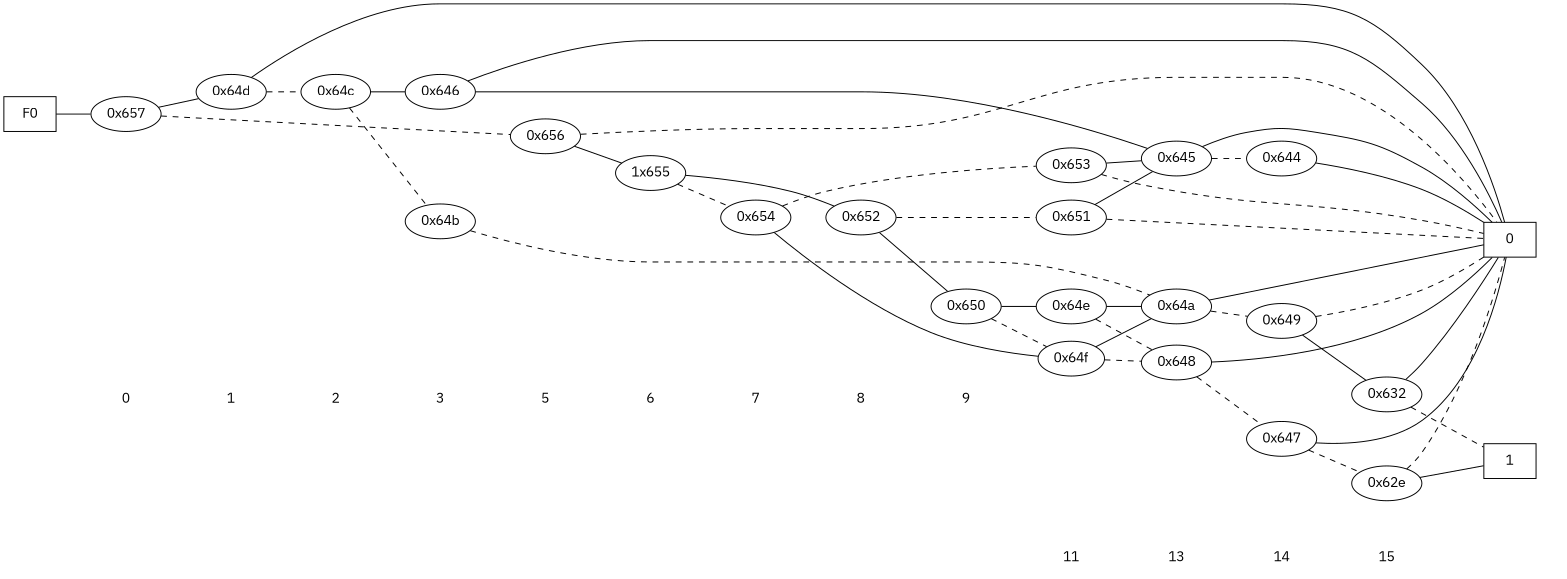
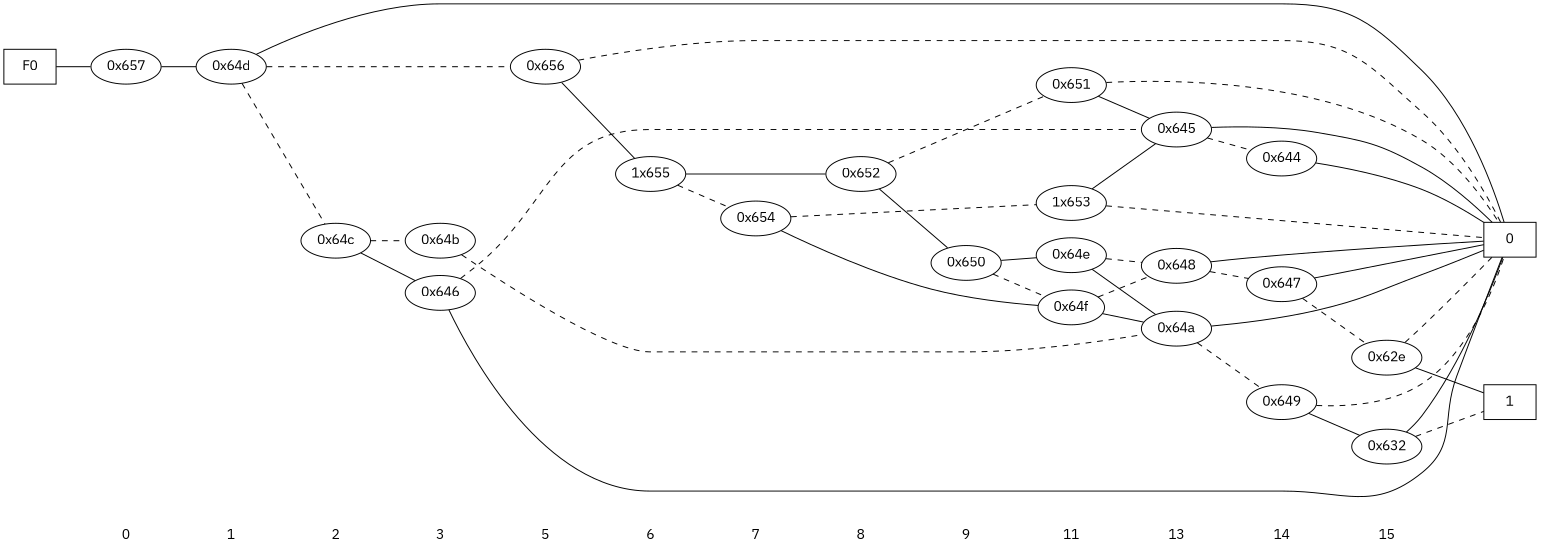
  digraph {
    fontname="IBM Plex Sans"
    rankdir=LR
    node [fontname="IBM Plex Sans"]
    edge [dir=none fontname="IBM Plex Sans"]
    "CONST NODES" [shape=plaintext style=invis]
    " 0 " [shape=plaintext]
    " 1 " [shape=plaintext]
    " 2 " [shape=plaintext]
    " 3 " [shape=plaintext]
    " 5 " [shape=plaintext]
    " 6 " [shape=plaintext]
    " 7 " [shape=plaintext]
    " 8 " [shape=plaintext]
    " 9 " [shape=plaintext]
    " 11 " [shape=plaintext]
    " 13 " [shape=plaintext]
    " 14 " [shape=plaintext]
    " 15 " [shape=plaintext]
    F0 [shape=box]
    "0x657"
    "0x64d"
    "0x64c"
    "0x64b"
    "0x646"
    "0x656"
    n22 [label="1x655"]
    "0x654"
    "0x652"
    "0x650"
    "0x64f"
-   "0x653"
+   "0x653" [label="1x653"]
    "0x64e"
    "0x651"
    "0x645"
    "0x648"
    "0x64a"
    "0x644"
    "0x649"
    "0x647"
    "0x632"
    "0x62e"
    n38 [label=0 shape=box]
    n39 [label=1 shape=box]
    subgraph sub_1 {
      "CONST NODES"
      " 0 "
      " 1 "
      " 2 "
      " 3 "
      " 5 "
      " 6 "
      " 7 "
      " 8 "
      " 9 "
      " 11 "
      " 13 "
      " 14 "
      " 15 "
    }
    subgraph sub_2 {
      rank=same
      F0
    }
    subgraph sub_3 {
      rank=same
      " 0 "
      "0x657"
    }
    subgraph sub_4 {
      rank=same
      " 1 "
      "0x64d"
    }
    subgraph sub_5 {
      rank=same
      " 2 "
      "0x64c"
    }
    subgraph sub_6 {
      rank=same
      " 3 "
      "0x64b"
      "0x646"
    }
    subgraph sub_7 {
      rank=same
      " 5 "
      "0x656"
    }
    subgraph sub_8 {
      rank=same
      " 6 "
      n22
    }
    subgraph sub_9 {
      rank=same
      " 7 "
      "0x654"
    }
    subgraph sub_10 {
      rank=same
      " 8 "
      "0x652"
    }
    subgraph sub_11 {
      rank=same
      " 9 "
      "0x650"
    }
    subgraph sub_12 {
      rank=same
      "0x64f"
      "0x653"
    }
    subgraph sub_13 {
      rank=same
      " 11 "
      "0x64e"
      "0x651"
    }
    subgraph sub_14 {
      rank=same
      " 13 "
      "0x645"
      "0x648"
      "0x64a"
    }
    subgraph sub_15 {
      rank=same
      " 14 "
      "0x644"
      "0x649"
      "0x647"
    }
    subgraph sub_16 {
      rank=same
      " 15 "
      "0x632"
      "0x62e"
    }
    subgraph sub_17 {
      rank=same
      "CONST NODES"
      subgraph sub_18 {
        rank=same
        n38
        n39
      }
    }
    " 0 " -> " 1 " [style=invis]
    " 1 " -> " 2 " [style=invis]
    " 2 " -> " 3 " [style=invis]
    " 3 " -> " 5 " [style=invis]
    " 5 " -> " 6 " [style=invis]
    " 6 " -> " 7 " [style=invis]
    " 7 " -> " 8 " [style=invis]
    " 8 " -> " 9 " [style=invis]
    " 11 " -> " 13 " [style=invis]
    " 13 " -> " 14 " [style=invis]
    " 14 " -> " 15 " [style=invis]
    " 15 " -> "CONST NODES" [style=invis]
    F0 -> "0x657" [style=solid]
    "0x657" -> "0x64d"
-   "0x657" -> "0x656" [style=dashed]
+   "0x64d" -> "0x656" [style=dashed]
    "0x64d" -> "0x64c" [style=dashed]
    "0x64d" -> n38
    "0x64c" -> "0x64b" [style=dashed]
    "0x64c" -> "0x646"
    "0x64b" -> "0x64a" [style=dashed]
-   "0x646" -> "0x645" [style=solid]
+   "0x646" -> "0x645" [style=dashed]
    "0x646" -> n38
    "0x656" -> n22
    "0x656" -> n38 [style=dashed]
    n22 -> "0x654" [style=dashed]
    n22 -> "0x652"
    "0x654" -> "0x64f"
    "0x654" -> "0x653" [style=dashed]
    "0x652" -> "0x650"
    "0x652" -> "0x651" [style=dashed]
    "0x650" -> "0x64f" [style=dashed]
    "0x650" -> "0x64e"
    "0x64f" -> "0x648" [style=dashed]
    "0x64f" -> "0x64a"
    "0x653" -> "0x645"
    "0x653" -> n38 [style=dashed]
    "0x64e" -> "0x648" [style=dashed]
    "0x64e" -> "0x64a"
    "0x651" -> "0x645"
    "0x651" -> n38 [style=dashed]
    "0x645" -> "0x644" [style=dashed]
    "0x645" -> n38
    "0x648" -> "0x647" [style=dashed]
    "0x648" -> n38
    "0x64a" -> "0x649" [style=dashed]
    "0x64a" -> n38
    "0x644" -> n38
    "0x649" -> "0x632"
    "0x649" -> n38 [style=dashed]
    "0x647" -> "0x62e" [style=dashed]
    "0x647" -> n38
    "0x632" -> n38
    "0x632" -> n39 [style=dashed]
    "0x62e" -> n38 [style=dashed]
    "0x62e" -> n39
  }
